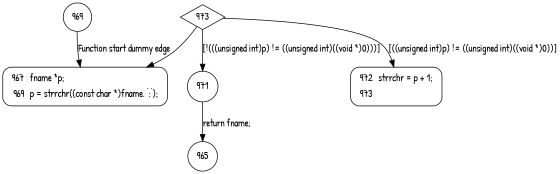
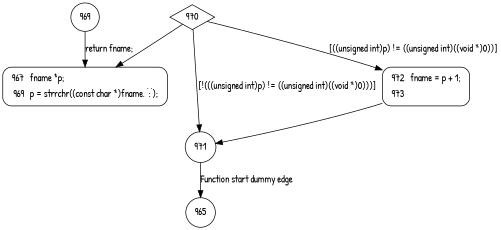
  digraph {
    fontname="Patrick Hand"
    node [fontname="Patrick Hand" shape=circle]
    edge [fontname="Patrick Hand"]
    n1 [label=969]
    n2 [fillcolor=white label=<<table border="0" cellborder="0" cellpadding="3" bgcolor="white"><tr><td align="right">967</td><td align="left">fname *p;</td></tr><tr><td align="right">969</td><td align="left">p = strrchr((const char *)fname, ':');</td></tr></table>> penwidth=1 shape=Mrecord style="filled,bold"]
-   970 [shape=diamond label=973]
+   970 [shape=diamond]
    971
-   n5 [fillcolor=white label=<<table border="0" cellborder="0" cellpadding="3" bgcolor="white"><tr><td align="right">972</td><td align="left">strrchr = p + 1;</td></tr><tr><td align="right">973</td><td align="left"></td></tr></table>> penwidth=1 shape=Mrecord style="filled,bold"]
+   n5 [fillcolor=white label=<<table border="0" cellborder="0" cellpadding="3" bgcolor="white"><tr><td align="right">972</td><td align="left">fname = p + 1;</td></tr><tr><td align="right">973</td><td align="left"></td></tr></table>> penwidth=1 shape=Mrecord style="filled,bold"]
    965
-   n1 -> n2 [label="Function start dummy edge"]
+   n1 -> n2 [label="return fname;"]
    970 -> n2
    970 -> 971 [label="[!(((unsigned int)p) != ((unsigned int)((void *)0)))]"]
    970 -> n5 [label="[((unsigned int)p) != ((unsigned int)((void *)0))]"]
-   971 -> 965 [label="return fname;"]
+   971 -> 965 [label="Function start dummy edge"]
+   n5 -> 971
  }
